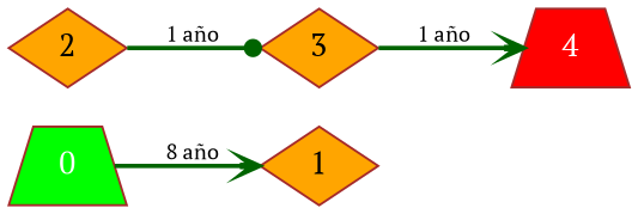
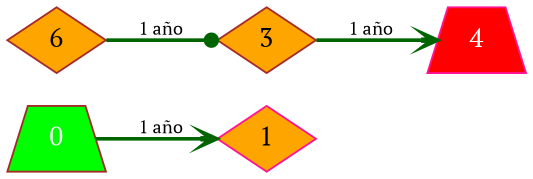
  digraph {
    fontname="PT Serif"
    rankdir=LR
    node [color=brown fillcolor=orange fontname="PT Serif" shape=diamond style=filled]
    edge [arrowhead=vee arrowsize=0.8 color=darkgreen fontname="PT Serif" fontsize=10 penwidth=2.0]
    0 [fillcolor=green fontcolor=white shape=trapezium]
-   1
-   2
+   1 [color=deeppink]
+   2 [label=6]
    3
-   4 [fillcolor=red fontcolor=white shape=trapezium]
-   0 -> 1 [label="8 año"]
+   4 [color=deeppink fillcolor=red fontcolor=white shape=trapezium]
+   0 -> 1 [label="1 año"]
    2 -> 3 [arrowhead=dot label="1 año"]
    3 -> 4 [label="1 año"]
  }
